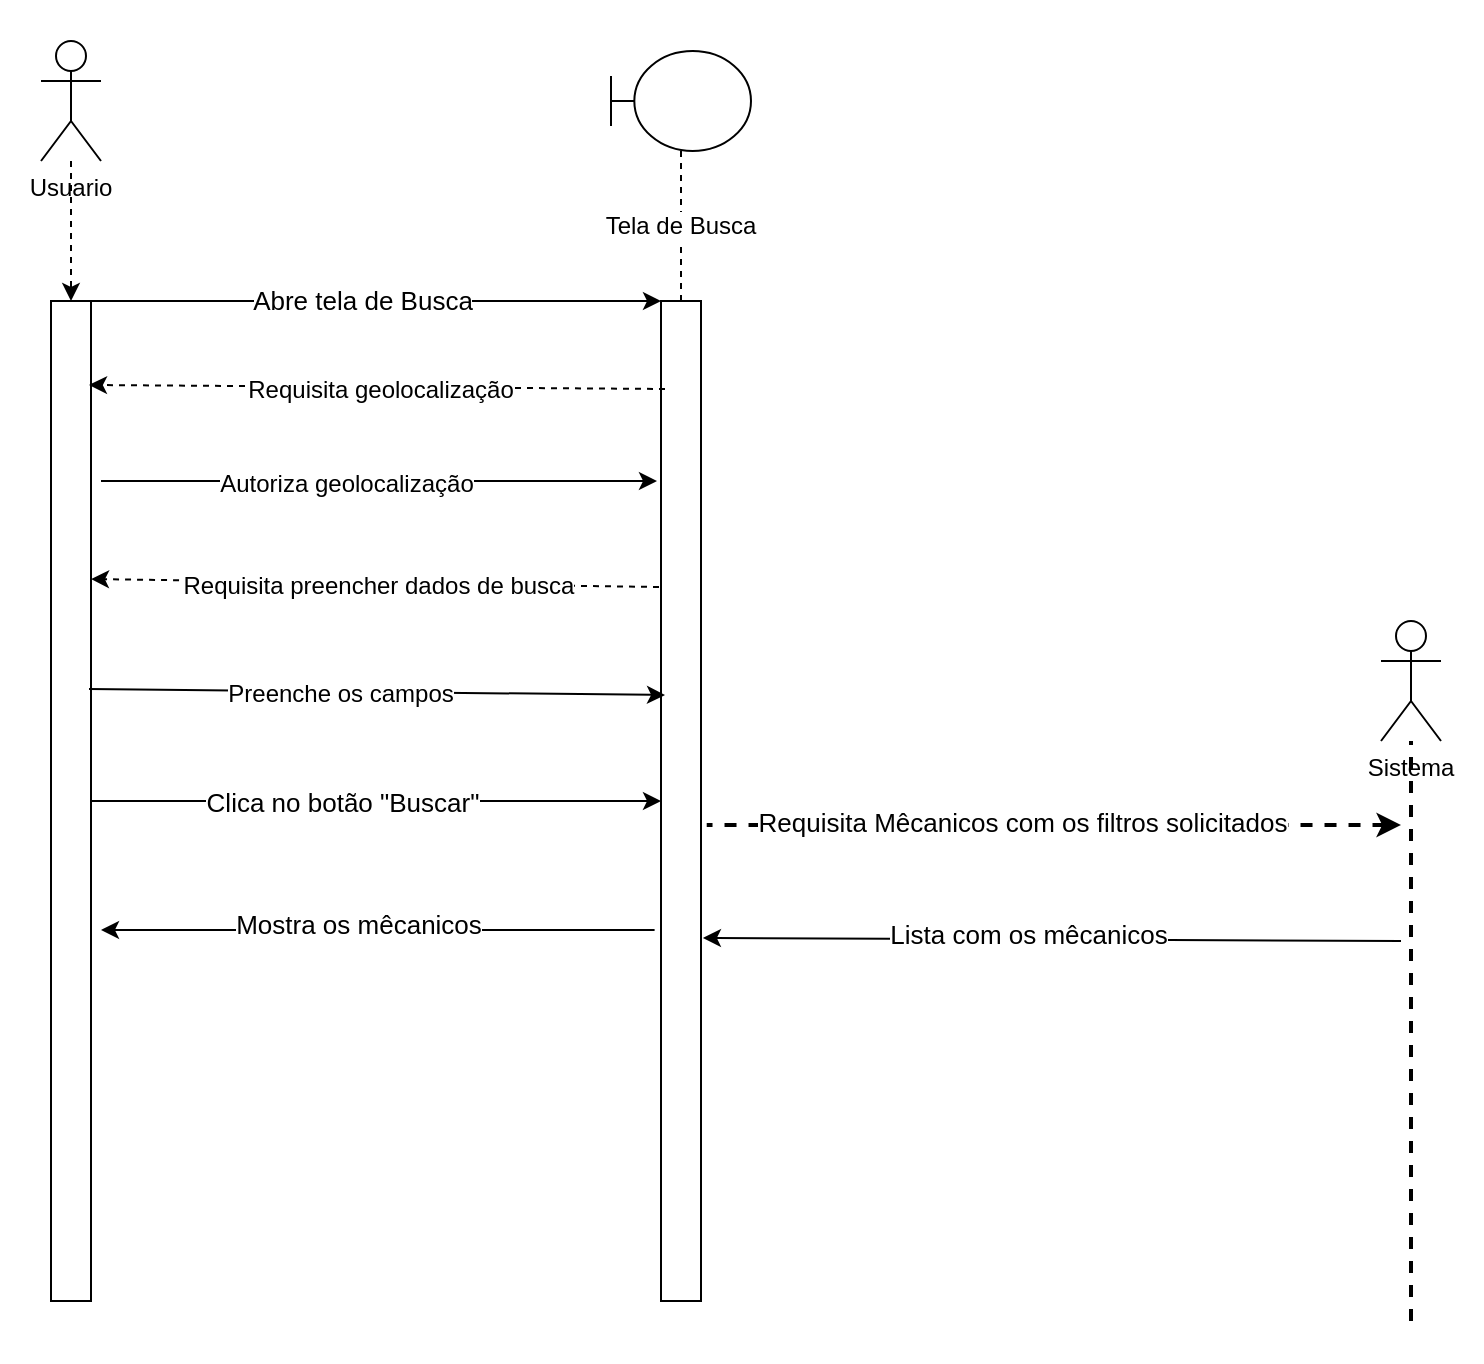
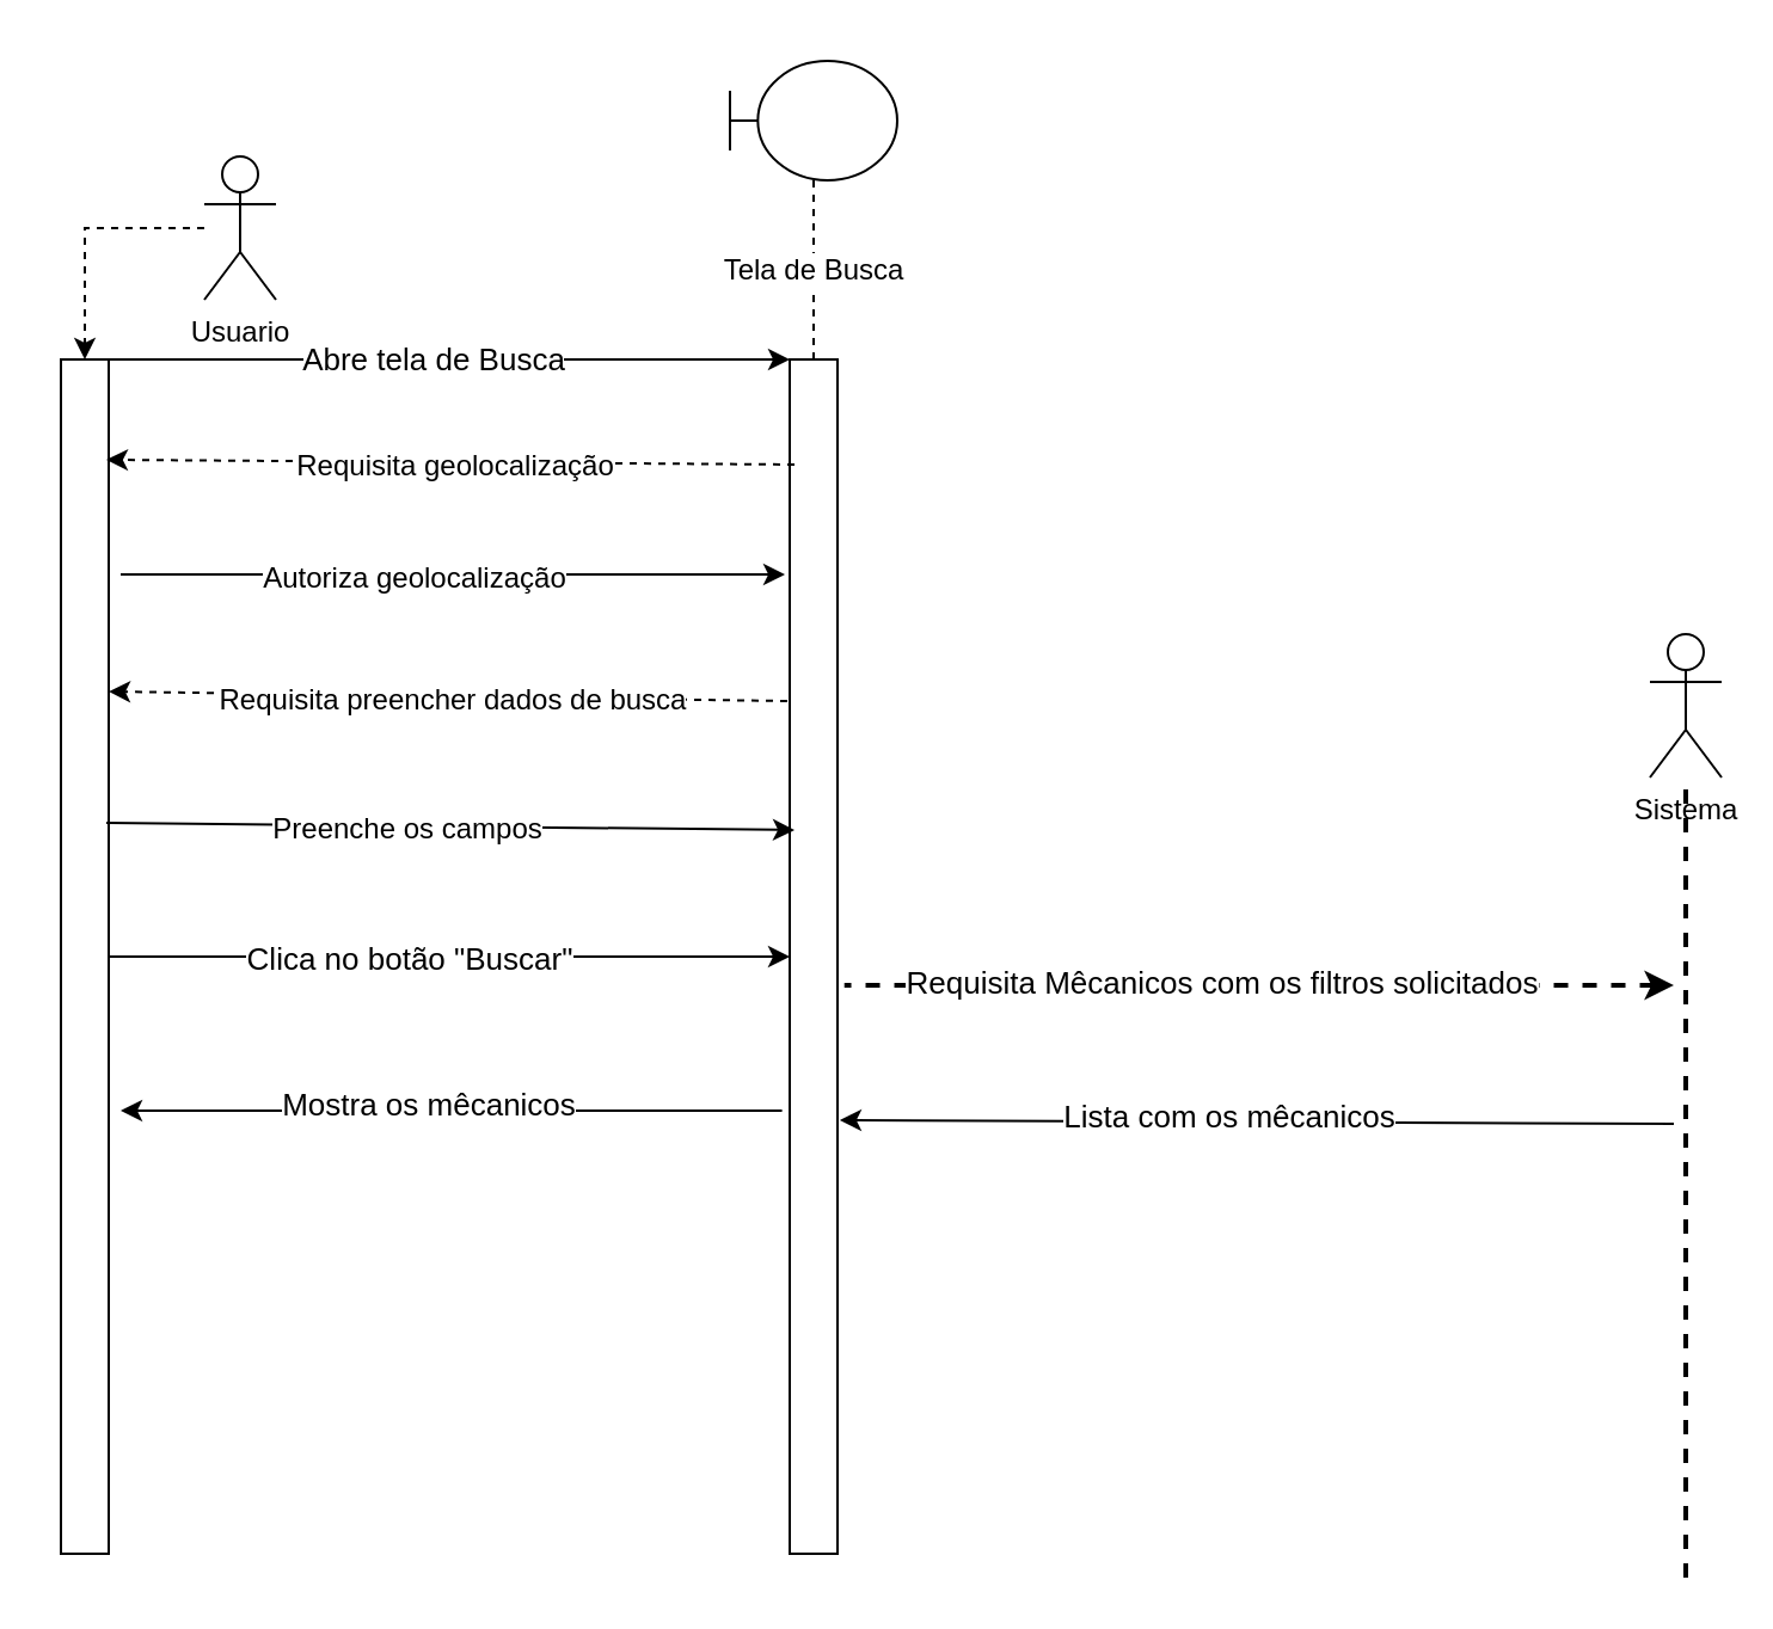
  <mxCell id="0" />
  <mxCell id="1" parent="0" />
  <mxCell id="2" style="edgeStyle=orthogonalEdgeStyle;rounded=0;orthogonalLoop=1;jettySize=auto;html=1;dashed=1;" edge="1" parent="1" source="3" target="4"><mxGeometry relative="1" as="geometry" /></mxCell>
- <mxCell id="3" value="Usuario" style="shape=umlActor;verticalLabelPosition=bottom;verticalAlign=top;html=1;outlineConnect=0;" vertex="1" parent="1"><mxGeometry x="20" y="20" width="30" height="60" as="geometry" /></mxCell>
+ <mxCell id="3" value="Usuario" style="shape=umlActor;verticalLabelPosition=bottom;verticalAlign=top;html=1;outlineConnect=0;" vertex="1" parent="1"><mxGeometry x="85" y="65" width="30" height="60" as="geometry" /></mxCell>
  <mxCell id="4" value="" style="rounded=0;whiteSpace=wrap;html=1;" vertex="1" parent="1"><mxGeometry x="25" y="150" width="20" height="500" as="geometry" /></mxCell>
  <mxCell id="5" value="" style="rounded=0;whiteSpace=wrap;html=1;" vertex="1" parent="1"><mxGeometry x="330" y="150" width="20" height="500" as="geometry" /></mxCell>
  <mxCell id="6" value="&lt;font style=&quot;font-size: 12px&quot;&gt;Tela de Busca&lt;/font&gt;" style="edgeStyle=orthogonalEdgeStyle;rounded=0;orthogonalLoop=1;jettySize=auto;html=1;dashed=1;endArrow=none;endFill=0;" edge="1" parent="1" source="7" target="5"><mxGeometry relative="1" as="geometry" /></mxCell>
  <mxCell id="7" value="" style="shape=umlBoundary;whiteSpace=wrap;html=1;fontSize=13;" vertex="1" parent="1"><mxGeometry x="305" y="25" width="70" height="50" as="geometry" /></mxCell>
  <mxCell id="8" value="" style="endArrow=classic;html=1;rounded=0;fontSize=13;exitX=1;exitY=0;exitDx=0;exitDy=0;entryX=0;entryY=0;entryDx=0;entryDy=0;" edge="1" parent="1" source="4" target="5"><mxGeometry width="50" height="50" relative="1" as="geometry"><mxPoint x="40" y="120" as="sourcePoint" /><mxPoint x="400" y="120" as="targetPoint" /></mxGeometry></mxCell>
  <mxCell id="9" value="Abre tela de Busca" style="edgeLabel;html=1;align=center;verticalAlign=middle;resizable=0;points=[];fontSize=13;" vertex="1" connectable="0" parent="8"><mxGeometry x="-0.144" y="-4" relative="1" as="geometry"><mxPoint x="13" y="-4" as="offset" /></mxGeometry></mxCell>
  <mxCell id="10" value="" style="endArrow=classic;html=1;rounded=0;dashed=1;fontSize=13;exitX=0.1;exitY=0.088;exitDx=0;exitDy=0;exitPerimeter=0;" edge="1" parent="1" source="5"><mxGeometry width="50" height="50" relative="1" as="geometry"><mxPoint x="320" y="192" as="sourcePoint" /><mxPoint x="44" y="192" as="targetPoint" /></mxGeometry></mxCell>
  <mxCell id="11" value="Requisita geolocalização" style="edgeLabel;html=1;align=center;verticalAlign=middle;resizable=0;points=[];fontSize=12;" vertex="1" connectable="0" parent="10"><mxGeometry x="0.155" y="2" relative="1" as="geometry"><mxPoint x="24" as="offset" /></mxGeometry></mxCell>
  <mxCell id="12" value="" style="endArrow=classic;html=1;rounded=0;fontSize=12;entryX=-0.1;entryY=0.18;entryDx=0;entryDy=0;entryPerimeter=0;" edge="1" parent="1" target="5"><mxGeometry width="50" height="50" relative="1" as="geometry"><mxPoint x="50" y="240" as="sourcePoint" /><mxPoint x="260" y="300" as="targetPoint" /></mxGeometry></mxCell>
  <mxCell id="13" value="Autoriza geolocalização" style="edgeLabel;html=1;align=center;verticalAlign=middle;resizable=0;points=[];fontSize=12;" vertex="1" connectable="0" parent="12"><mxGeometry x="-0.122" y="-1" relative="1" as="geometry"><mxPoint as="offset" /></mxGeometry></mxCell>
  <mxCell id="14" value="" style="endArrow=classic;html=1;rounded=0;dashed=1;fontSize=13;entryX=1;entryY=0.278;entryDx=0;entryDy=0;entryPerimeter=0;exitX=-0.05;exitY=0.286;exitDx=0;exitDy=0;exitPerimeter=0;" edge="1" parent="1" source="5" target="4"><mxGeometry width="50" height="50" relative="1" as="geometry"><mxPoint x="310" y="289" as="sourcePoint" /><mxPoint x="0" y="330" as="targetPoint" /></mxGeometry></mxCell>
  <mxCell id="15" value="Requisita preencher dados de busca" style="edgeLabel;html=1;align=center;verticalAlign=middle;resizable=0;points=[];fontSize=12;" vertex="1" connectable="0" parent="14"><mxGeometry x="0.155" y="2" relative="1" as="geometry"><mxPoint x="24" as="offset" /></mxGeometry></mxCell>
  <mxCell id="16" value="" style="endArrow=classic;html=1;rounded=0;fontSize=12;exitX=0.95;exitY=0.388;exitDx=0;exitDy=0;exitPerimeter=0;entryX=0.1;entryY=0.394;entryDx=0;entryDy=0;entryPerimeter=0;" edge="1" parent="1" source="4" target="5"><mxGeometry width="50" height="50" relative="1" as="geometry"><mxPoint x="60" y="250" as="sourcePoint" /><mxPoint x="320" y="344" as="targetPoint" /></mxGeometry></mxCell>
  <mxCell id="17" value="Preenche os campos" style="edgeLabel;html=1;align=center;verticalAlign=middle;resizable=0;points=[];fontSize=12;" vertex="1" connectable="0" parent="16"><mxGeometry x="-0.122" y="-1" relative="1" as="geometry"><mxPoint as="offset" /></mxGeometry></mxCell>
  <mxCell id="18" value="" style="endArrow=classic;html=1;rounded=0;fontSize=13;entryX=0;entryY=0.5;entryDx=0;entryDy=0;" edge="1" parent="1" source="4" target="5"><mxGeometry width="50" height="50" relative="1" as="geometry"><mxPoint x="210" y="350" as="sourcePoint" /><mxPoint x="260" y="300" as="targetPoint" /></mxGeometry></mxCell>
  <mxCell id="19" value="Clica no botão &quot;Buscar&quot;" style="edgeLabel;html=1;align=center;verticalAlign=middle;resizable=0;points=[];fontSize=13;" vertex="1" connectable="0" parent="18"><mxGeometry x="-0.2" y="3" relative="1" as="geometry"><mxPoint x="11" y="3" as="offset" /></mxGeometry></mxCell>
  <mxCell id="20" value="" style="endArrow=none;dashed=1;html=1;strokeWidth=2;rounded=0;fontSize=13;" edge="1" parent="1" target="21"><mxGeometry width="50" height="50" relative="1" as="geometry"><mxPoint x="705" y="660" as="sourcePoint" /><mxPoint x="700" y="390" as="targetPoint" /></mxGeometry></mxCell>
- <mxCell id="21" value="Sistema" style="shape=umlActor;verticalLabelPosition=bottom;verticalAlign=top;html=1;outlineConnect=0;" vertex="1" parent="1"><mxGeometry x="690" y="310" width="30" height="60" as="geometry" /></mxCell>
+ <mxCell id="21" value="Sistema" style="shape=umlActor;verticalLabelPosition=bottom;verticalAlign=top;html=1;outlineConnect=0;" vertex="1" parent="1"><mxGeometry x="690" y="265" width="30" height="60" as="geometry" /></mxCell>
  <mxCell id="22" value="" style="endArrow=none;dashed=1;html=1;strokeWidth=2;rounded=0;fontSize=13;entryX=1.143;entryY=0.524;entryDx=0;entryDy=0;entryPerimeter=0;endFill=0;startArrow=classic;startFill=1;" edge="1" parent="1" target="5"><mxGeometry width="50" height="50" relative="1" as="geometry"><mxPoint x="700" y="412" as="sourcePoint" /><mxPoint x="495" y="380" as="targetPoint" /></mxGeometry></mxCell>
  <mxCell id="23" value="Requisita Mêcanicos com os filtros solicitados" style="edgeLabel;html=1;align=center;verticalAlign=middle;resizable=0;points=[];fontSize=13;" vertex="1" connectable="0" parent="22"><mxGeometry x="0.235" y="-4" relative="1" as="geometry"><mxPoint x="24" y="2" as="offset" /></mxGeometry></mxCell>
  <mxCell id="24" value="" style="endArrow=classic;html=1;rounded=0;fontSize=13;entryX=1.048;entryY=0.637;entryDx=0;entryDy=0;entryPerimeter=0;" edge="1" parent="1" target="5"><mxGeometry width="50" height="50" relative="1" as="geometry"><mxPoint x="700" y="470" as="sourcePoint" /><mxPoint x="520" y="520" as="targetPoint" /></mxGeometry></mxCell>
  <mxCell id="25" value="Lista com os mêcanicos" style="edgeLabel;html=1;align=center;verticalAlign=middle;resizable=0;points=[];fontSize=13;" vertex="1" connectable="0" parent="24"><mxGeometry x="0.072" y="-3" relative="1" as="geometry"><mxPoint as="offset" /></mxGeometry></mxCell>
  <mxCell id="26" value="" style="endArrow=classic;html=1;rounded=0;fontSize=13;entryX=1.25;entryY=0.629;entryDx=0;entryDy=0;entryPerimeter=0;exitX=-0.16;exitY=0.629;exitDx=0;exitDy=0;exitPerimeter=0;" edge="1" parent="1" source="5" target="4"><mxGeometry width="50" height="50" relative="1" as="geometry"><mxPoint x="319.04" y="571.5" as="sourcePoint" /><mxPoint x="-30" y="570" as="targetPoint" /></mxGeometry></mxCell>
  <mxCell id="27" value="Mostra os mêcanicos" style="edgeLabel;html=1;align=center;verticalAlign=middle;resizable=0;points=[];fontSize=13;" vertex="1" connectable="0" parent="26"><mxGeometry x="0.072" y="-3" relative="1" as="geometry"><mxPoint as="offset" /></mxGeometry></mxCell>
